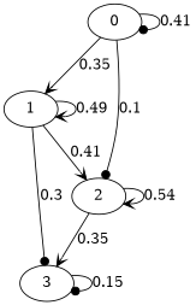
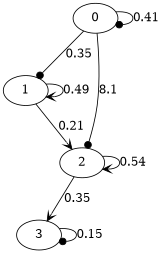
  digraph {
    edge [arrowhead=dot]
    0
    1
    2
    3
    0 -> 0 [label=0.41]
-   0 -> 1 [arrowhead=vee label=0.35]
-   0 -> 2 [label=0.1]
+   0 -> 1 [label=0.35]
+   0 -> 2 [label=8.1]
    1 -> 1 [arrowhead=vee label=0.49]
-   1 -> 2 [arrowhead=vee label=0.41]
-   1 -> 3 [label=0.3]
+   1 -> 2 [arrowhead=vee label=0.21]
    2 -> 2 [arrowhead=vee label=0.54]
    2 -> 3 [arrowhead=vee label=0.35]
    3 -> 3 [label=0.15]
  }
